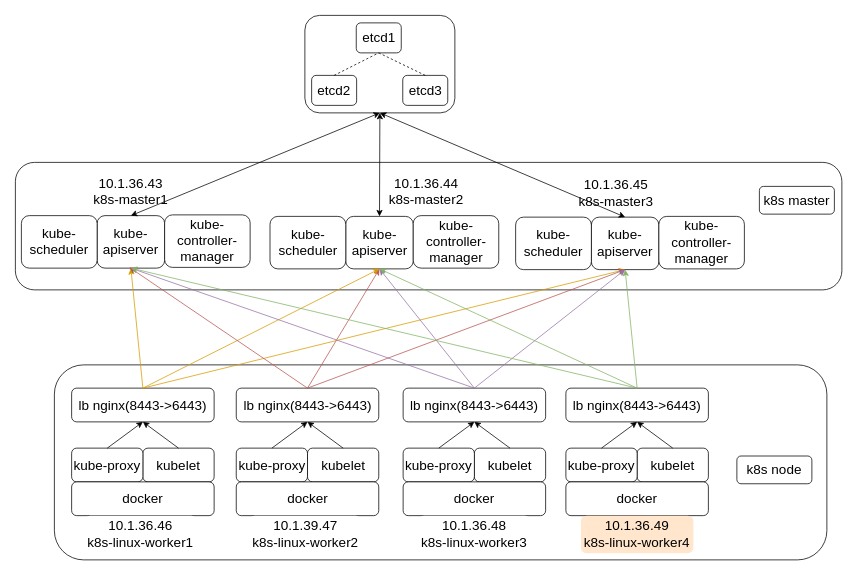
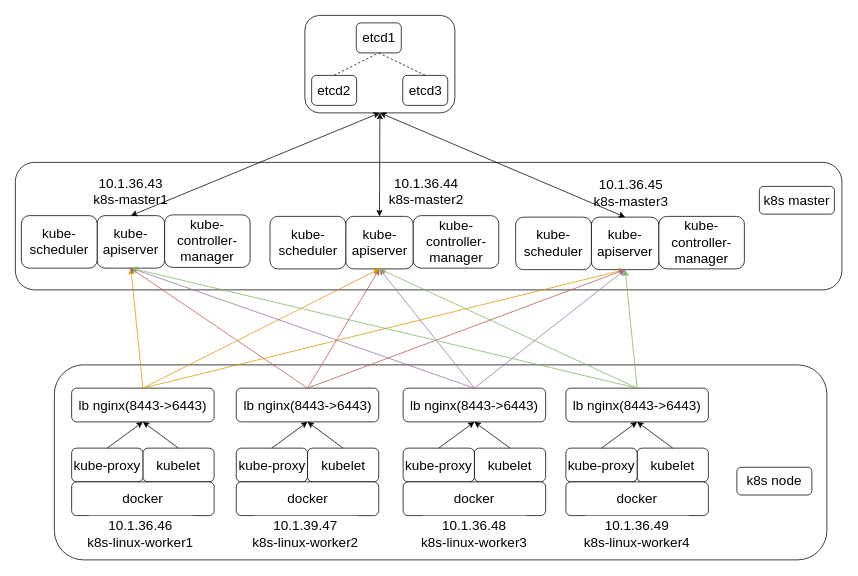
  <mxCell id="0" />
  <mxCell id="1" parent="0" />
  <mxCell id="2" value="" style="rounded=1;whiteSpace=wrap;html=1;fillColor=#ffffff;" parent="1" vertex="1"><mxGeometry x="20" y="216" width="1102" height="170" as="geometry" /></mxCell>
  <mxCell id="3" value="" style="rounded=1;whiteSpace=wrap;html=1;fillColor=#ffffff;" parent="1" vertex="1"><mxGeometry x="72" y="486" width="1030" height="260" as="geometry" /></mxCell>
  <mxCell id="4" value="" style="rounded=1;whiteSpace=wrap;html=1;" parent="1" vertex="1"><mxGeometry x="406" y="20" width="200" height="130" as="geometry" /></mxCell>
  <mxCell id="5" value="&lt;font style=&quot;font-size: 18px&quot;&gt;kubelet&lt;/font&gt;" style="rounded=1;whiteSpace=wrap;html=1;" parent="1" vertex="1"><mxGeometry x="190" y="597" width="95" height="45" as="geometry" /></mxCell>
  <mxCell id="6" value="&lt;font style=&quot;font-size: 18px&quot;&gt;kube-proxy&lt;/font&gt;" style="rounded=1;whiteSpace=wrap;html=1;" parent="1" vertex="1"><mxGeometry x="95" y="597" width="95" height="45" as="geometry" /></mxCell>
  <mxCell id="7" value="&lt;font style=&quot;font-size: 18px&quot;&gt;docker&lt;/font&gt;" style="rounded=1;whiteSpace=wrap;html=1;" parent="1" vertex="1"><mxGeometry x="95" y="642" width="190" height="45" as="geometry" /></mxCell>
  <mxCell id="8" value="&lt;font style=&quot;font-size: 18px&quot;&gt;10.1.36.43&lt;br&gt;k8s-master1&lt;/font&gt;" style="rounded=1;whiteSpace=wrap;html=1;strokeColor=none;" parent="1" vertex="1"><mxGeometry x="118" y="230" width="112" height="50" as="geometry" /></mxCell>
  <mxCell id="9" value="&lt;font style=&quot;font-size: 18px&quot;&gt;10.1.36.46&lt;br&gt;k8s-linux-worker1&lt;/font&gt;" style="rounded=1;whiteSpace=wrap;html=1;strokeColor=none;" parent="1" vertex="1"><mxGeometry x="112" y="687" width="150" height="50" as="geometry" /></mxCell>
  <mxCell id="10" value="&lt;div&gt;&lt;font style=&quot;font-size: 18px&quot;&gt;kube-apiserver&lt;/font&gt;&lt;br&gt;&lt;/div&gt;" style="rounded=1;whiteSpace=wrap;html=1;" parent="1" vertex="1"><mxGeometry x="129" y="287" width="90" height="70" as="geometry" /></mxCell>
  <mxCell id="11" value="&lt;font style=&quot;font-size: 18px&quot;&gt;kube-controller-manager&lt;/font&gt;" style="rounded=1;whiteSpace=wrap;html=1;" parent="1" vertex="1"><mxGeometry x="219" y="286" width="114" height="70" as="geometry" /></mxCell>
  <mxCell id="12" value="&lt;font style=&quot;font-size: 18px&quot;&gt;kube-scheduler&lt;/font&gt;" style="rounded=1;whiteSpace=wrap;html=1;" parent="1" vertex="1"><mxGeometry x="28" y="287" width="101" height="70" as="geometry" /></mxCell>
  <mxCell id="13" value="&lt;div&gt;&lt;font style=&quot;font-size: 18px&quot;&gt;kube-apiserver&lt;/font&gt;&lt;br&gt;&lt;/div&gt;" style="rounded=1;whiteSpace=wrap;html=1;" parent="1" vertex="1"><mxGeometry x="460.5" y="288" width="90" height="70" as="geometry" /></mxCell>
  <mxCell id="14" value="&lt;font style=&quot;font-size: 18px&quot;&gt;kube-controller-manager&lt;/font&gt;" style="rounded=1;whiteSpace=wrap;html=1;" parent="1" vertex="1"><mxGeometry x="550.5" y="287" width="114" height="70" as="geometry" /></mxCell>
  <mxCell id="15" value="&lt;font style=&quot;font-size: 18px&quot;&gt;kube-scheduler&lt;/font&gt;" style="rounded=1;whiteSpace=wrap;html=1;" parent="1" vertex="1"><mxGeometry x="359.5" y="288" width="101" height="70" as="geometry" /></mxCell>
  <mxCell id="16" value="&lt;div&gt;&lt;font style=&quot;font-size: 18px&quot;&gt;kube-apiserver&lt;/font&gt;&lt;br&gt;&lt;/div&gt;" style="rounded=1;whiteSpace=wrap;html=1;" parent="1" vertex="1"><mxGeometry x="788" y="289" width="90" height="70" as="geometry" /></mxCell>
  <mxCell id="17" value="&lt;font style=&quot;font-size: 18px&quot;&gt;kube-controller-manager&lt;/font&gt;" style="rounded=1;whiteSpace=wrap;html=1;" parent="1" vertex="1"><mxGeometry x="878" y="288" width="114" height="70" as="geometry" /></mxCell>
  <mxCell id="18" value="&lt;font style=&quot;font-size: 18px&quot;&gt;kube-scheduler&lt;/font&gt;" style="rounded=1;whiteSpace=wrap;html=1;" parent="1" vertex="1"><mxGeometry x="687" y="289" width="101" height="70" as="geometry" /></mxCell>
  <mxCell id="19" value="&lt;font style=&quot;font-size: 18px&quot;&gt;lb nginx(8443-&amp;gt;6443)&lt;/font&gt;" style="rounded=1;whiteSpace=wrap;html=1;" parent="1" vertex="1"><mxGeometry x="95" y="517" width="190" height="45" as="geometry" /></mxCell>
  <mxCell id="20" value="&lt;font style=&quot;font-size: 18px&quot;&gt;etcd1&lt;/font&gt;" style="rounded=1;whiteSpace=wrap;html=1;" parent="1" vertex="1"><mxGeometry x="474.5" y="30" width="60" height="40" as="geometry" /></mxCell>
  <mxCell id="21" value="&lt;font style=&quot;font-size: 18px&quot;&gt;etcd2&lt;/font&gt;" style="rounded=1;whiteSpace=wrap;html=1;" parent="1" vertex="1"><mxGeometry x="415" y="100" width="60" height="40" as="geometry" /></mxCell>
  <mxCell id="22" value="&lt;font style=&quot;font-size: 18px&quot;&gt;etcd3&lt;/font&gt;" style="rounded=1;whiteSpace=wrap;html=1;" parent="1" vertex="1"><mxGeometry x="536.5" y="100" width="60" height="40" as="geometry" /></mxCell>
  <mxCell id="23" value="" style="endArrow=none;dashed=1;html=1;entryX=0.5;entryY=1;entryDx=0;entryDy=0;exitX=0.5;exitY=0;exitDx=0;exitDy=0;" parent="1" source="21" target="20" edge="1"><mxGeometry width="50" height="50" relative="1" as="geometry"><mxPoint x="204" y="250" as="sourcePoint" /><mxPoint x="254" y="200" as="targetPoint" /></mxGeometry></mxCell>
  <mxCell id="24" value="" style="endArrow=none;dashed=1;html=1;entryX=0.5;entryY=1;entryDx=0;entryDy=0;exitX=0.5;exitY=0;exitDx=0;exitDy=0;" parent="1" source="22" target="20" edge="1"><mxGeometry width="50" height="50" relative="1" as="geometry"><mxPoint x="504" y="320" as="sourcePoint" /><mxPoint x="554" y="270" as="targetPoint" /></mxGeometry></mxCell>
  <mxCell id="25" value="" style="endArrow=classic;html=1;exitX=0.5;exitY=0;exitDx=0;exitDy=0;entryX=0.5;entryY=1;entryDx=0;entryDy=0;" parent="1" source="6" target="19" edge="1"><mxGeometry width="50" height="50" relative="1" as="geometry"><mxPoint y="827" as="sourcePoint" x="12" /><mxPoint x="62" y="777" as="targetPoint" /></mxGeometry></mxCell>
  <mxCell id="26" value="" style="endArrow=classic;html=1;exitX=0.5;exitY=0;exitDx=0;exitDy=0;entryX=0.5;entryY=1;entryDx=0;entryDy=0;" parent="1" source="5" target="19" edge="1"><mxGeometry width="50" height="50" relative="1" as="geometry"><mxPoint x="202" y="767" as="sourcePoint" /><mxPoint x="252" y="717" as="targetPoint" /></mxGeometry></mxCell>
  <mxCell id="27" value="&lt;font style=&quot;font-size: 18px&quot;&gt;kubelet&lt;/font&gt;" style="rounded=1;whiteSpace=wrap;html=1;" parent="1" vertex="1"><mxGeometry x="409.5" y="597" width="95" height="45" as="geometry" /></mxCell>
  <mxCell id="28" value="&lt;font style=&quot;font-size: 18px&quot;&gt;kube-proxy&lt;/font&gt;" style="rounded=1;whiteSpace=wrap;html=1;" parent="1" vertex="1"><mxGeometry x="314.5" y="597" width="95" height="45" as="geometry" /></mxCell>
  <mxCell id="29" value="&lt;font style=&quot;font-size: 18px&quot;&gt;docker&lt;/font&gt;" style="rounded=1;whiteSpace=wrap;html=1;" parent="1" vertex="1"><mxGeometry x="314.5" y="642" width="190" height="45" as="geometry" /></mxCell>
  <mxCell id="30" value="&lt;span&gt;&lt;font style=&quot;font-size: 18px&quot;&gt;lb nginx(8443-&amp;gt;6443)&lt;/font&gt;&lt;/span&gt;&lt;br&gt;" style="rounded=1;whiteSpace=wrap;html=1;" parent="1" vertex="1"><mxGeometry x="314.5" y="517" width="190" height="45" as="geometry" /></mxCell>
  <mxCell id="31" value="" style="endArrow=classic;html=1;exitX=0.5;exitY=0;exitDx=0;exitDy=0;entryX=0.5;entryY=1;entryDx=0;entryDy=0;" parent="1" source="28" target="30" edge="1"><mxGeometry width="50" height="50" relative="1" as="geometry"><mxPoint x="231.5" y="827" as="sourcePoint" /><mxPoint x="281.5" y="777" as="targetPoint" /></mxGeometry></mxCell>
  <mxCell id="32" value="" style="endArrow=classic;html=1;exitX=0.5;exitY=0;exitDx=0;exitDy=0;entryX=0.5;entryY=1;entryDx=0;entryDy=0;" parent="1" source="27" target="30" edge="1"><mxGeometry width="50" height="50" relative="1" as="geometry"><mxPoint x="421.5" y="767" as="sourcePoint" /><mxPoint x="471.5" y="717" as="targetPoint" /></mxGeometry></mxCell>
  <mxCell id="33" value="&lt;font style=&quot;font-size: 18px&quot;&gt;kubelet&lt;/font&gt;" style="rounded=1;whiteSpace=wrap;html=1;" parent="1" vertex="1"><mxGeometry x="632" y="597" width="95" height="45" as="geometry" /></mxCell>
  <mxCell id="34" value="&lt;font style=&quot;font-size: 18px&quot;&gt;kube-proxy&lt;/font&gt;" style="rounded=1;whiteSpace=wrap;html=1;" parent="1" vertex="1"><mxGeometry x="537" y="597" width="95" height="45" as="geometry" /></mxCell>
  <mxCell id="35" value="&lt;font style=&quot;font-size: 18px&quot;&gt;docker&lt;/font&gt;" style="rounded=1;whiteSpace=wrap;html=1;" parent="1" vertex="1"><mxGeometry x="537" y="642" width="190" height="45" as="geometry" /></mxCell>
  <mxCell id="36" value="&lt;span&gt;&lt;font style=&quot;font-size: 18px&quot;&gt;lb nginx(8443-&amp;gt;6443)&lt;/font&gt;&lt;/span&gt;&lt;br&gt;" style="rounded=1;whiteSpace=wrap;html=1;" parent="1" vertex="1"><mxGeometry x="537" y="517" width="190" height="45" as="geometry" /></mxCell>
  <mxCell id="37" value="" style="endArrow=classic;html=1;exitX=0.5;exitY=0;exitDx=0;exitDy=0;entryX=0.5;entryY=1;entryDx=0;entryDy=0;" parent="1" source="34" target="36" edge="1"><mxGeometry width="50" height="50" relative="1" as="geometry"><mxPoint x="454" y="827" as="sourcePoint" /><mxPoint x="504" y="777" as="targetPoint" /></mxGeometry></mxCell>
  <mxCell id="38" value="" style="endArrow=classic;html=1;exitX=0.5;exitY=0;exitDx=0;exitDy=0;entryX=0.5;entryY=1;entryDx=0;entryDy=0;" parent="1" source="33" target="36" edge="1"><mxGeometry width="50" height="50" relative="1" as="geometry"><mxPoint x="644" y="767" as="sourcePoint" /><mxPoint x="694" y="717" as="targetPoint" /></mxGeometry></mxCell>
  <mxCell id="39" value="&lt;font style=&quot;font-size: 18px&quot;&gt;kubelet&lt;/font&gt;" style="rounded=1;whiteSpace=wrap;html=1;" parent="1" vertex="1"><mxGeometry x="849" y="597" width="95" height="45" as="geometry" /></mxCell>
  <mxCell id="40" value="&lt;font style=&quot;font-size: 18px&quot;&gt;kube-proxy&lt;/font&gt;" style="rounded=1;whiteSpace=wrap;html=1;" parent="1" vertex="1"><mxGeometry x="754" y="597" width="95" height="45" as="geometry" /></mxCell>
  <mxCell id="41" value="&lt;font style=&quot;font-size: 18px&quot;&gt;docker&lt;/font&gt;" style="rounded=1;whiteSpace=wrap;html=1;" parent="1" vertex="1"><mxGeometry x="754" y="642" width="190" height="45" as="geometry" /></mxCell>
  <mxCell id="42" value="&lt;span&gt;&lt;font style=&quot;font-size: 18px&quot;&gt;lb nginx(8443-&amp;gt;6443)&lt;/font&gt;&lt;/span&gt;&lt;br&gt;" style="rounded=1;whiteSpace=wrap;html=1;" parent="1" vertex="1"><mxGeometry x="754" y="517" width="190" height="45" as="geometry" /></mxCell>
  <mxCell id="43" value="" style="endArrow=classic;html=1;exitX=0.5;exitY=0;exitDx=0;exitDy=0;entryX=0.5;entryY=1;entryDx=0;entryDy=0;" parent="1" source="40" target="42" edge="1"><mxGeometry width="50" height="50" relative="1" as="geometry"><mxPoint x="671" y="827" as="sourcePoint" /><mxPoint x="721" y="777" as="targetPoint" /></mxGeometry></mxCell>
  <mxCell id="44" value="" style="endArrow=classic;html=1;exitX=0.5;exitY=0;exitDx=0;exitDy=0;entryX=0.5;entryY=1;entryDx=0;entryDy=0;" parent="1" source="39" target="42" edge="1"><mxGeometry width="50" height="50" relative="1" as="geometry"><mxPoint x="861" y="767" as="sourcePoint" /><mxPoint x="911" y="717" as="targetPoint" /></mxGeometry></mxCell>
  <mxCell id="45" value="" style="endArrow=classic;html=1;exitX=0.5;exitY=0;exitDx=0;exitDy=0;entryX=0.5;entryY=1;entryDx=0;entryDy=0;fillColor=#ffe6cc;strokeColor=#d79b00;" parent="1" source="19" target="10" edge="1"><mxGeometry width="50" height="50" relative="1" as="geometry"><mxPoint x="162" y="496" as="sourcePoint" /><mxPoint x="212" y="446" as="targetPoint" /></mxGeometry></mxCell>
  <mxCell id="46" value="" style="endArrow=classic;html=1;exitX=0.5;exitY=0;exitDx=0;exitDy=0;entryX=0.5;entryY=1;entryDx=0;entryDy=0;fillColor=#f8cecc;strokeColor=#b85450;" parent="1" source="30" target="13" edge="1"><mxGeometry width="50" height="50" relative="1" as="geometry"><mxPoint x="32" y="956" as="sourcePoint" /><mxPoint x="82" y="906" as="targetPoint" /></mxGeometry></mxCell>
  <mxCell id="47" value="" style="endArrow=classic;html=1;exitX=0.5;exitY=0;exitDx=0;exitDy=0;entryX=0.5;entryY=1;entryDx=0;entryDy=0;fillColor=#ffe6cc;strokeColor=#d79b00;" parent="1" source="19" target="13" edge="1"><mxGeometry width="50" height="50" relative="1" as="geometry"><mxPoint x="272" y="506" as="sourcePoint" /><mxPoint x="322" y="456" as="targetPoint" /></mxGeometry></mxCell>
  <mxCell id="48" value="" style="endArrow=classic;html=1;exitX=0.5;exitY=0;exitDx=0;exitDy=0;entryX=0.5;entryY=1;entryDx=0;entryDy=0;fillColor=#ffe6cc;strokeColor=#d79b00;" parent="1" source="19" target="16" edge="1"><mxGeometry width="50" height="50" relative="1" as="geometry"><mxPoint x="362" y="536" as="sourcePoint" /><mxPoint x="412" y="486" as="targetPoint" /></mxGeometry></mxCell>
  <mxCell id="49" value="" style="endArrow=classic;html=1;exitX=0.5;exitY=0;exitDx=0;exitDy=0;fillColor=#f8cecc;strokeColor=#b85450;" parent="1" source="30" edge="1"><mxGeometry width="50" height="50" relative="1" as="geometry"><mxPoint x="582" y="556" as="sourcePoint" /><mxPoint x="172" y="356" as="targetPoint" /></mxGeometry></mxCell>
  <mxCell id="50" value="" style="endArrow=classic;html=1;exitX=0.5;exitY=0;exitDx=0;exitDy=0;entryX=0.5;entryY=1;entryDx=0;entryDy=0;fillColor=#f8cecc;strokeColor=#b85450;" parent="1" source="30" target="16" edge="1"><mxGeometry width="50" height="50" relative="1" as="geometry"><mxPoint x="582" y="536" as="sourcePoint" /><mxPoint x="632" y="486" as="targetPoint" /></mxGeometry></mxCell>
  <mxCell id="51" value="" style="endArrow=classic;html=1;exitX=0.5;exitY=0;exitDx=0;exitDy=0;entryX=0.5;entryY=1;entryDx=0;entryDy=0;fillColor=#e1d5e7;strokeColor=#9673a6;" parent="1" source="36" target="10" edge="1"><mxGeometry width="50" height="50" relative="1" as="geometry"><mxPoint x="682" y="516" as="sourcePoint" /><mxPoint x="732" y="466" as="targetPoint" /></mxGeometry></mxCell>
  <mxCell id="52" value="" style="endArrow=classic;html=1;entryX=0.5;entryY=1;entryDx=0;entryDy=0;fillColor=#e1d5e7;strokeColor=#9673a6;exitX=0.5;exitY=0;exitDx=0;exitDy=0;" parent="1" source="36" target="13" edge="1"><mxGeometry width="50" height="50" relative="1" as="geometry"><mxPoint x="632" y="556" as="sourcePoint" /><mxPoint x="702" y="486" as="targetPoint" /></mxGeometry></mxCell>
  <mxCell id="53" value="" style="endArrow=classic;html=1;exitX=0.5;exitY=0;exitDx=0;exitDy=0;entryX=0.5;entryY=1;entryDx=0;entryDy=0;fillColor=#e1d5e7;strokeColor=#9673a6;" parent="1" source="36" target="16" edge="1"><mxGeometry width="50" height="50" relative="1" as="geometry"><mxPoint x="682" y="526" as="sourcePoint" /><mxPoint x="732" y="476" as="targetPoint" /></mxGeometry></mxCell>
  <mxCell id="54" value="" style="endArrow=classic;html=1;entryX=0.5;entryY=1;entryDx=0;entryDy=0;exitX=0.5;exitY=0;exitDx=0;exitDy=0;fillColor=#d5e8d4;strokeColor=#82b366;" parent="1" source="42" target="10" edge="1"><mxGeometry width="50" height="50" relative="1" as="geometry"><mxPoint x="792" y="546" as="sourcePoint" /><mxPoint x="842" y="496" as="targetPoint" /></mxGeometry></mxCell>
  <mxCell id="55" value="" style="endArrow=classic;html=1;exitX=0.5;exitY=0;exitDx=0;exitDy=0;entryX=0.5;entryY=1;entryDx=0;entryDy=0;fillColor=#d5e8d4;strokeColor=#82b366;" parent="1" source="42" target="13" edge="1"><mxGeometry width="50" height="50" relative="1" as="geometry"><mxPoint x="852" y="536" as="sourcePoint" /><mxPoint x="542" y="386" as="targetPoint" /></mxGeometry></mxCell>
  <mxCell id="56" value="" style="endArrow=classic;html=1;entryX=0.5;entryY=1;entryDx=0;entryDy=0;fillColor=#d5e8d4;strokeColor=#82b366;exitX=0.5;exitY=0;exitDx=0;exitDy=0;" parent="1" source="42" target="16" edge="1"><mxGeometry width="50" height="50" relative="1" as="geometry"><mxPoint x="882" y="476" as="sourcePoint" /><mxPoint x="922" y="486" as="targetPoint" /></mxGeometry></mxCell>
  <mxCell id="57" value="" style="endArrow=classic;startArrow=classic;html=1;exitX=0.5;exitY=0;exitDx=0;exitDy=0;entryX=0.5;entryY=1;entryDx=0;entryDy=0;" parent="1" source="10" target="4" edge="1"><mxGeometry width="50" height="50" relative="1" as="geometry"><mxPoint x="212" y="236" as="sourcePoint" /><mxPoint x="262" y="186" as="targetPoint" /></mxGeometry></mxCell>
  <mxCell id="58" value="" style="endArrow=classic;startArrow=classic;html=1;exitX=0.5;exitY=0;exitDx=0;exitDy=0;entryX=0.5;entryY=1;entryDx=0;entryDy=0;" parent="1" source="13" target="4" edge="1"><mxGeometry width="50" height="50" relative="1" as="geometry"><mxPoint x="662" y="246" as="sourcePoint" /><mxPoint x="712" y="196" as="targetPoint" /></mxGeometry></mxCell>
  <mxCell id="59" value="" style="endArrow=classic;startArrow=classic;html=1;exitX=0.5;exitY=1;exitDx=0;exitDy=0;entryX=0.5;entryY=0;entryDx=0;entryDy=0;" parent="1" source="4" target="16" edge="1"><mxGeometry width="50" height="50" relative="1" as="geometry"><mxPoint x="802" y="226" as="sourcePoint" /><mxPoint x="852" y="176" as="targetPoint" /></mxGeometry></mxCell>
  <mxCell id="60" value="&lt;font style=&quot;font-size: 18px&quot;&gt;10.1.36.44&lt;br&gt;k8s-master2&lt;/font&gt;" style="rounded=1;whiteSpace=wrap;html=1;strokeColor=none;" parent="1" vertex="1"><mxGeometry x="512" y="230" width="112" height="50" as="geometry" /></mxCell>
- <mxCell id="61" value="&lt;font style=&quot;font-size: 18px&quot;&gt;10.1.36.45&lt;br&gt;k8s-master3&lt;/font&gt;" style="rounded=1;whiteSpace=wrap;html=1;fillColor=none;strokeColor=none;" parent="1" vertex="1"><mxGeometry x="764.5" y="232" width="112" height="50" as="geometry" /></mxCell>
+ <mxCell id="61" value="&lt;font style=&quot;font-size: 18px&quot;&gt;10.1.36.45&lt;br&gt;k8s-master3&lt;/font&gt;" style="rounded=1;whiteSpace=wrap;html=1;fillColor=none;strokeColor=none;" parent="1" vertex="1"><mxGeometry x="784.5" y="232" width="112" height="50" as="geometry" /></mxCell>
  <mxCell id="62" value="&lt;font style=&quot;font-size: 18px&quot;&gt;10.1.39.47&lt;br&gt;k8s-linux-worker2&lt;/font&gt;" style="rounded=1;whiteSpace=wrap;html=1;strokeColor=none;" parent="1" vertex="1"><mxGeometry x="331.5" y="687" width="150" height="50" as="geometry" /></mxCell>
  <mxCell id="63" value="&lt;font style=&quot;font-size: 18px&quot;&gt;10.1.36.48&lt;br&gt;k8s-linux-worker3&lt;/font&gt;" style="rounded=1;whiteSpace=wrap;html=1;strokeColor=none;" parent="1" vertex="1"><mxGeometry x="557" y="687" width="150" height="50" as="geometry" /></mxCell>
- <mxCell id="64" value="&lt;font style=&quot;font-size: 18px&quot;&gt;10.1.36.49&lt;br&gt;k8s-linux-worker4&lt;/font&gt;" style="rounded=1;whiteSpace=wrap;html=1;strokeColor=none;fillColor=#ffe6cc;" parent="1" vertex="1"><mxGeometry x="774" y="687" width="150" height="50" as="geometry" /></mxCell>
+ <mxCell id="64" value="&lt;font style=&quot;font-size: 18px&quot;&gt;10.1.36.49&lt;br&gt;k8s-linux-worker4&lt;/font&gt;" style="rounded=1;whiteSpace=wrap;html=1;strokeColor=none;" parent="1" vertex="1"><mxGeometry x="774" y="687" width="150" height="50" as="geometry" /></mxCell>
  <mxCell id="65" value="&lt;font style=&quot;font-size: 18px&quot;&gt;k8s master&lt;/font&gt;" style="rounded=1;whiteSpace=wrap;html=1;fillColor=none;" parent="1" vertex="1"><mxGeometry x="1012" y="248" width="100" height="37" as="geometry" /></mxCell>
- <mxCell id="66" value="&lt;font style=&quot;font-size: 18px&quot;&gt;k8s node&lt;/font&gt;" style="rounded=1;whiteSpace=wrap;html=1;fillColor=none;" parent="1" vertex="1"><mxGeometry x="982" y="607.5" width="100" height="37" as="geometry" /></mxCell>
+ <mxCell id="66" value="&lt;font style=&quot;font-size: 18px&quot;&gt;k8s node&lt;/font&gt;" style="rounded=1;whiteSpace=wrap;html=1;fillColor=none;" parent="1" vertex="1"><mxGeometry x="982" y="622.5" width="100" height="37" as="geometry" /></mxCell>
